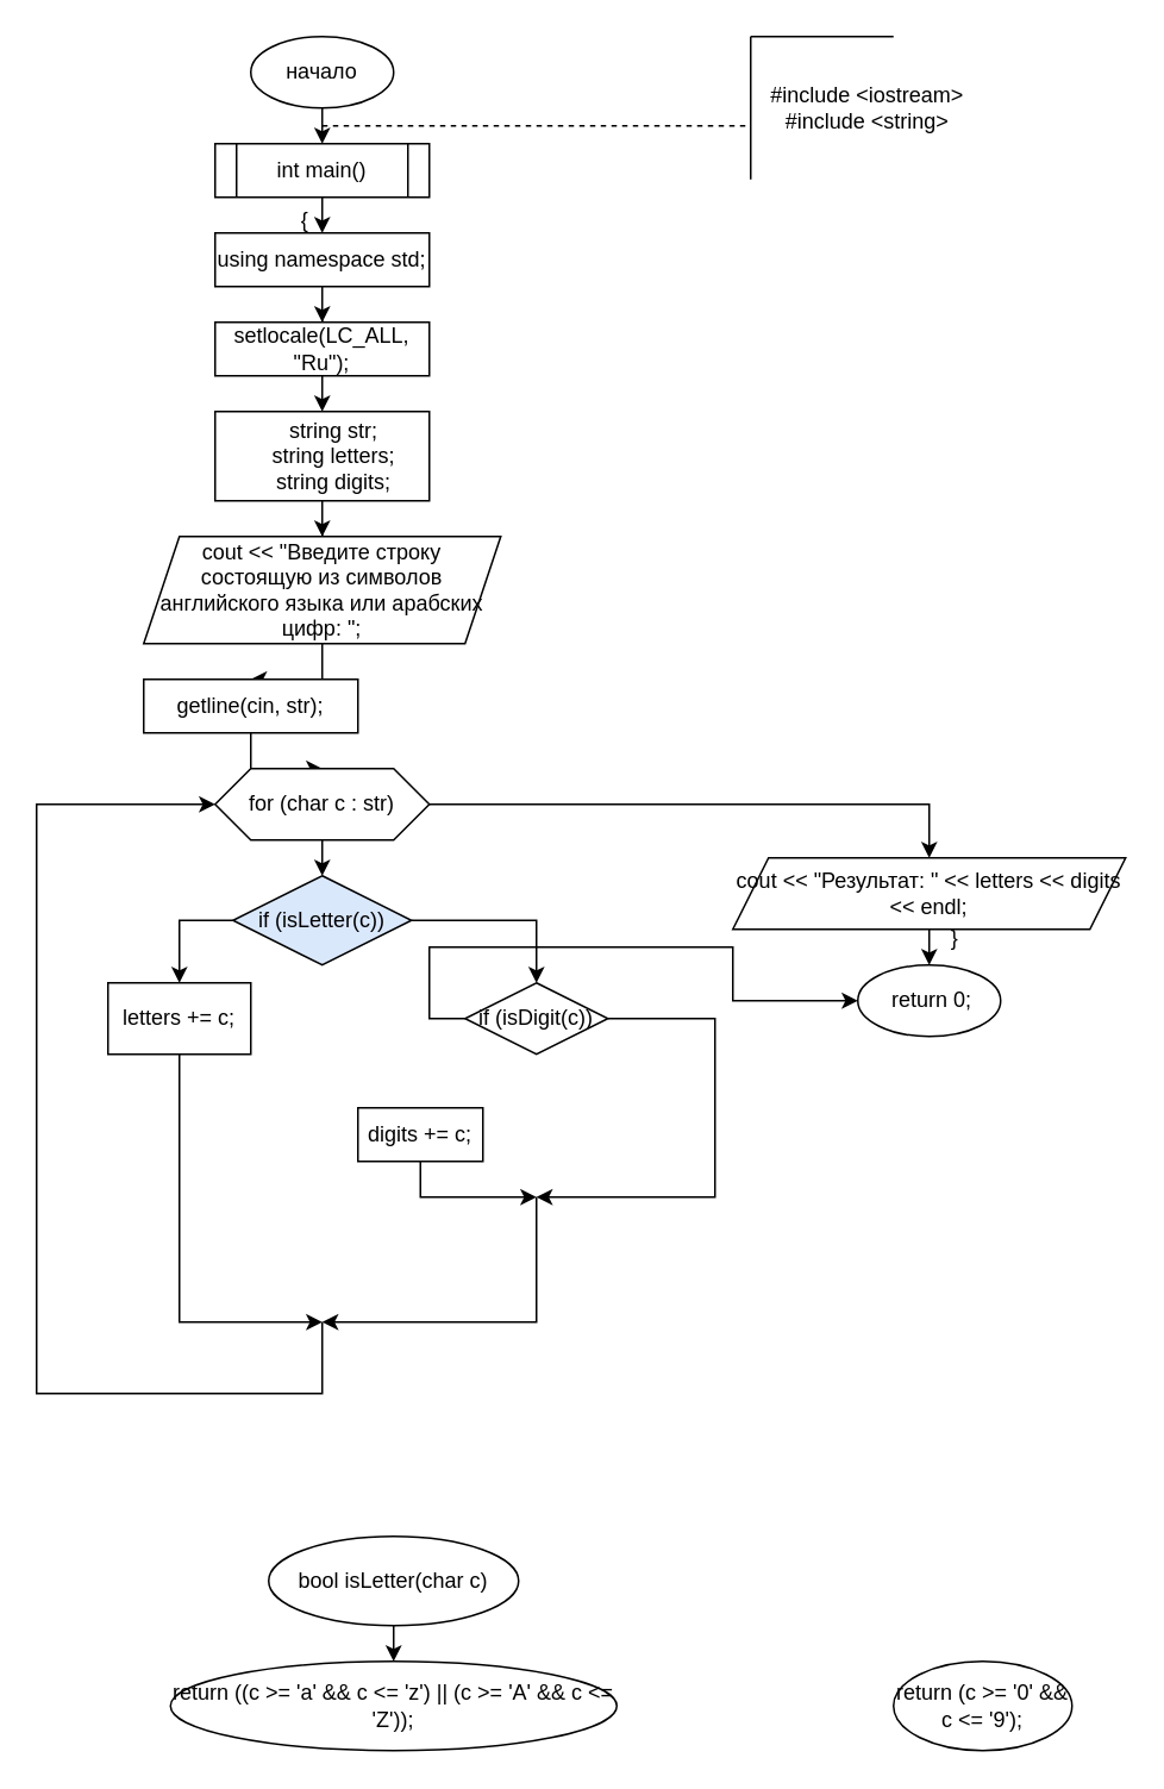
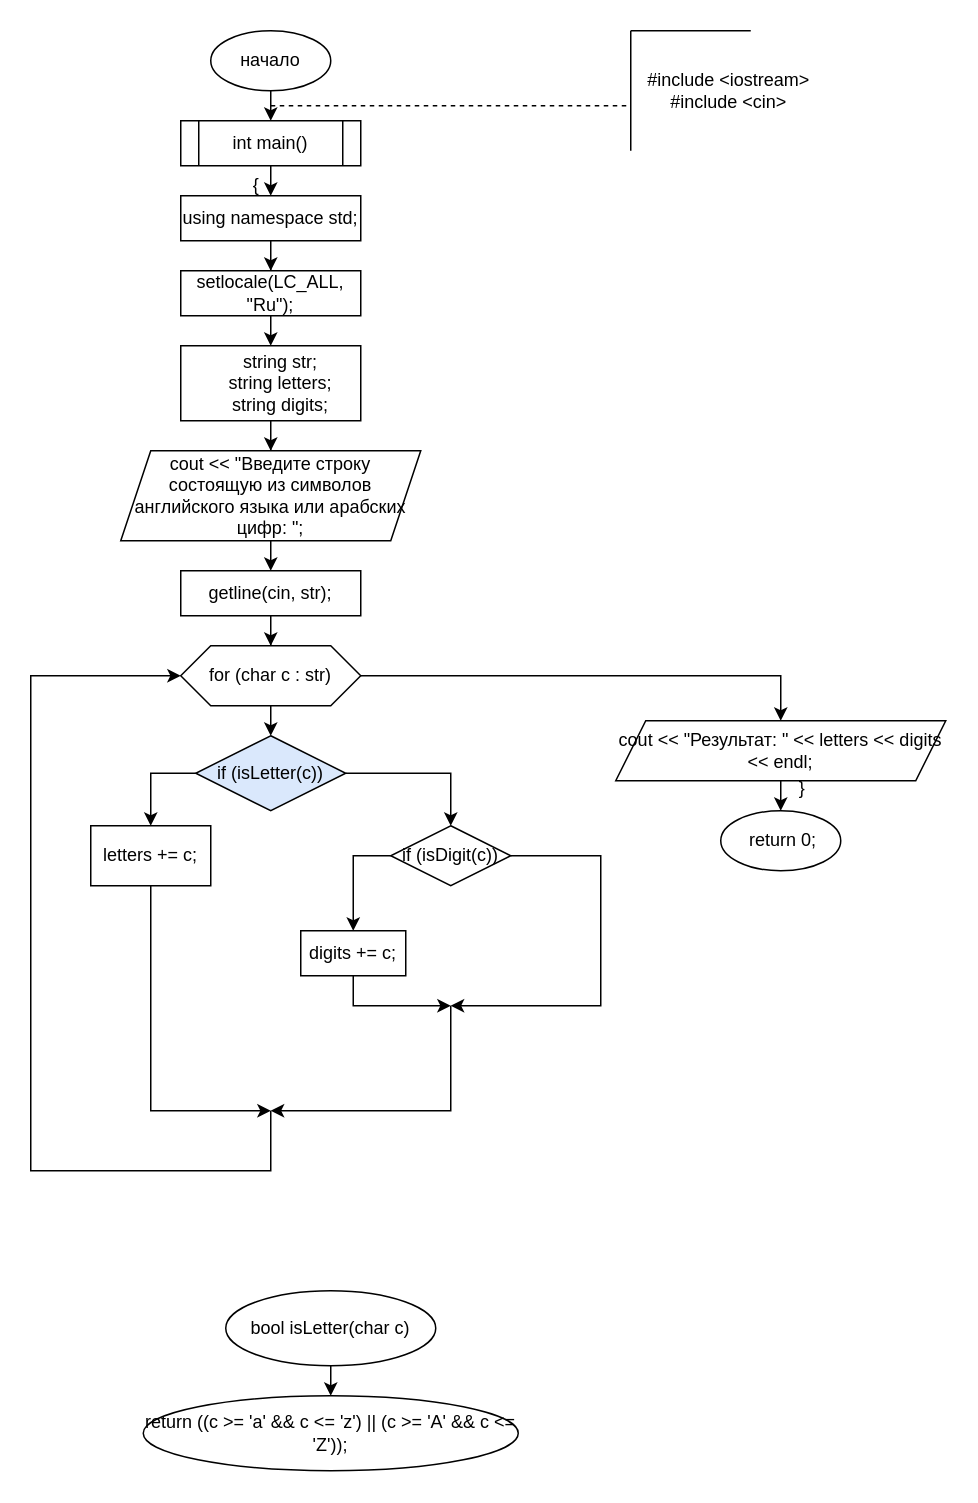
  <mxCell id="0" />
  <mxCell id="1" parent="0" />
  <mxCell id="2" style="edgeStyle=orthogonalEdgeStyle;rounded=0;orthogonalLoop=1;jettySize=auto;html=1;exitX=0.5;exitY=1;exitDx=0;exitDy=0;entryX=0.5;entryY=0;entryDx=0;entryDy=0;" edge="1" parent="1" source="3" target="5"><mxGeometry relative="1" as="geometry" /></mxCell>
  <mxCell id="3" value="начало" style="ellipse;whiteSpace=wrap;html=1;" vertex="1" parent="1"><mxGeometry x="140" y="20" width="80" height="40" as="geometry" /></mxCell>
  <mxCell id="4" style="edgeStyle=orthogonalEdgeStyle;rounded=0;orthogonalLoop=1;jettySize=auto;html=1;exitX=0.5;exitY=1;exitDx=0;exitDy=0;entryX=0.5;entryY=0;entryDx=0;entryDy=0;" edge="1" parent="1" source="5" target="11"><mxGeometry relative="1" as="geometry" /></mxCell>
  <mxCell id="5" value="int main()" style="shape=process;whiteSpace=wrap;html=1;backgroundOutline=1;" vertex="1" parent="1"><mxGeometry x="120" y="80" width="120" height="30" as="geometry" /></mxCell>
- <mxCell id="6" value="&lt;div&gt;#include &amp;lt;iostream&amp;gt;&lt;/div&gt;&lt;div&gt;#include &amp;lt;string&amp;gt;&lt;/div&gt;" style="text;html=1;align=center;verticalAlign=middle;resizable=0;points=[];autosize=1;strokeColor=none;fillColor=none;" vertex="1" parent="1"><mxGeometry x="420" y="40" width="130" height="40" as="geometry" /></mxCell>
+ <mxCell id="6" value="&lt;div&gt;#include &amp;lt;iostream&amp;gt;&lt;/div&gt;&lt;div&gt;#include &amp;lt;cin&amp;gt;&lt;/div&gt;" style="text;html=1;align=center;verticalAlign=middle;resizable=0;points=[];autosize=1;strokeColor=none;fillColor=none;" vertex="1" parent="1"><mxGeometry x="420" y="40" width="130" height="40" as="geometry" /></mxCell>
  <mxCell id="7" value="" style="endArrow=none;dashed=1;html=1;rounded=0;" edge="1" parent="1"><mxGeometry width="50" height="50" relative="1" as="geometry"><mxPoint x="180" y="70" as="sourcePoint" /><mxPoint x="420" y="70" as="targetPoint" /></mxGeometry></mxCell>
  <mxCell id="8" value="" style="endArrow=none;html=1;rounded=0;" edge="1" parent="1"><mxGeometry width="50" height="50" relative="1" as="geometry"><mxPoint x="420" y="100" as="sourcePoint" /><mxPoint x="420" y="20" as="targetPoint" /></mxGeometry></mxCell>
  <mxCell id="9" value="" style="endArrow=none;html=1;rounded=0;" edge="1" parent="1"><mxGeometry width="50" height="50" relative="1" as="geometry"><mxPoint x="500" y="20" as="sourcePoint" /><mxPoint x="420" y="20" as="targetPoint" /></mxGeometry></mxCell>
  <mxCell id="10" style="edgeStyle=orthogonalEdgeStyle;rounded=0;orthogonalLoop=1;jettySize=auto;html=1;exitX=0.5;exitY=1;exitDx=0;exitDy=0;" edge="1" parent="1" source="11" target="13"><mxGeometry relative="1" as="geometry" /></mxCell>
  <mxCell id="11" value="&lt;div&gt;using namespace std;&lt;/div&gt;" style="whiteSpace=wrap;html=1;" vertex="1" parent="1"><mxGeometry x="120" y="130" width="120" height="30" as="geometry" /></mxCell>
  <mxCell id="12" style="edgeStyle=orthogonalEdgeStyle;rounded=0;orthogonalLoop=1;jettySize=auto;html=1;exitX=0.5;exitY=1;exitDx=0;exitDy=0;entryX=0.5;entryY=0;entryDx=0;entryDy=0;" edge="1" parent="1" source="13" target="15"><mxGeometry relative="1" as="geometry" /></mxCell>
  <mxCell id="13" value="setlocale(LC_ALL, &quot;Ru&quot;);" style="whiteSpace=wrap;html=1;" vertex="1" parent="1"><mxGeometry x="120" y="180" width="120" height="30" as="geometry" /></mxCell>
  <mxCell id="14" style="edgeStyle=orthogonalEdgeStyle;rounded=0;orthogonalLoop=1;jettySize=auto;html=1;exitX=0.5;exitY=1;exitDx=0;exitDy=0;" edge="1" parent="1" source="15" target="17"><mxGeometry relative="1" as="geometry" /></mxCell>
  <mxCell id="15" value="&lt;div&gt;&amp;nbsp; &amp;nbsp; string str;&lt;/div&gt;&lt;div&gt;&amp;nbsp; &amp;nbsp; string letters;&lt;/div&gt;&lt;div&gt;&amp;nbsp; &amp;nbsp; string digits;&lt;/div&gt;" style="whiteSpace=wrap;html=1;" vertex="1" parent="1"><mxGeometry x="120" y="230" width="120" height="50" as="geometry" /></mxCell>
  <mxCell id="16" style="edgeStyle=orthogonalEdgeStyle;rounded=0;orthogonalLoop=1;jettySize=auto;html=1;exitX=0.5;exitY=1;exitDx=0;exitDy=0;entryX=0.5;entryY=0;entryDx=0;entryDy=0;" edge="1" parent="1" source="17" target="19"><mxGeometry relative="1" as="geometry" /></mxCell>
  <mxCell id="17" value="cout &amp;lt;&amp;lt; &quot;Введите строку состоящую из символов английского языка или арабских цифр: &quot;;" style="shape=parallelogram;perimeter=parallelogramPerimeter;whiteSpace=wrap;html=1;fixedSize=1;" vertex="1" parent="1"><mxGeometry x="80" y="300" width="200" height="60" as="geometry" /></mxCell>
  <mxCell id="18" style="edgeStyle=orthogonalEdgeStyle;rounded=0;orthogonalLoop=1;jettySize=auto;html=1;exitX=0.5;exitY=1;exitDx=0;exitDy=0;" edge="1" parent="1" source="19" target="22"><mxGeometry relative="1" as="geometry" /></mxCell>
- <mxCell id="19" value="getline(cin, str);" style="whiteSpace=wrap;html=1;" vertex="1" parent="1"><mxGeometry x="80" y="380" width="120" height="30" as="geometry" /></mxCell>
+ <mxCell id="19" value="getline(cin, str);" style="whiteSpace=wrap;html=1;" vertex="1" parent="1"><mxGeometry x="120" y="380" width="120" height="30" as="geometry" /></mxCell>
  <mxCell id="20" style="edgeStyle=orthogonalEdgeStyle;rounded=0;orthogonalLoop=1;jettySize=auto;html=1;exitX=0.5;exitY=1;exitDx=0;exitDy=0;entryX=0.5;entryY=0;entryDx=0;entryDy=0;" edge="1" parent="1" source="22" target="25"><mxGeometry relative="1" as="geometry" /></mxCell>
  <mxCell id="21" style="edgeStyle=orthogonalEdgeStyle;rounded=0;orthogonalLoop=1;jettySize=auto;html=1;exitX=1;exitY=0.5;exitDx=0;exitDy=0;entryX=0.5;entryY=0;entryDx=0;entryDy=0;" edge="1" parent="1" source="22" target="35"><mxGeometry relative="1" as="geometry" /></mxCell>
  <mxCell id="22" value="for (char c : str)" style="shape=hexagon;perimeter=hexagonPerimeter2;whiteSpace=wrap;html=1;fixedSize=1;" vertex="1" parent="1"><mxGeometry x="120" y="430" width="120" height="40" as="geometry" /></mxCell>
  <mxCell id="23" style="edgeStyle=orthogonalEdgeStyle;rounded=0;orthogonalLoop=1;jettySize=auto;html=1;exitX=0;exitY=0.5;exitDx=0;exitDy=0;entryX=0.5;entryY=0;entryDx=0;entryDy=0;" edge="1" parent="1" source="25" target="27"><mxGeometry relative="1" as="geometry" /></mxCell>
  <mxCell id="24" style="edgeStyle=orthogonalEdgeStyle;rounded=0;orthogonalLoop=1;jettySize=auto;html=1;exitX=1;exitY=0.5;exitDx=0;exitDy=0;entryX=0.5;entryY=0;entryDx=0;entryDy=0;" edge="1" parent="1" source="25" target="30"><mxGeometry relative="1" as="geometry" /></mxCell>
  <mxCell id="25" value="if (isLetter(c))" style="rhombus;whiteSpace=wrap;html=1;fillColor=#dae8fc;" vertex="1" parent="1"><mxGeometry x="130" y="490" width="100" height="50" as="geometry" /></mxCell>
  <mxCell id="26" style="edgeStyle=orthogonalEdgeStyle;rounded=0;orthogonalLoop=1;jettySize=auto;html=1;exitX=0.5;exitY=1;exitDx=0;exitDy=0;" edge="1" parent="1" source="27"><mxGeometry relative="1" as="geometry"><mxPoint x="180" y="740" as="targetPoint" /><Array as="points"><mxPoint x="100" y="740" /></Array></mxGeometry></mxCell>
  <mxCell id="27" value="letters += c;" style="whiteSpace=wrap;html=1;" vertex="1" parent="1"><mxGeometry x="60" y="550" width="80" height="40" as="geometry" /></mxCell>
- <mxCell id="28" style="edgeStyle=orthogonalEdgeStyle;rounded=0;orthogonalLoop=1;jettySize=auto;html=1;exitX=0;exitY=0.5;exitDx=0;exitDy=0;" edge="1" parent="1" source="30" target="36"><mxGeometry relative="1" as="geometry" /></mxCell>
+ <mxCell id="28" style="edgeStyle=orthogonalEdgeStyle;rounded=0;orthogonalLoop=1;jettySize=auto;html=1;exitX=0;exitY=0.5;exitDx=0;exitDy=0;entryX=0.5;entryY=0;entryDx=0;entryDy=0;" edge="1" parent="1" source="30" target="32"><mxGeometry relative="1" as="geometry" /></mxCell>
  <mxCell id="29" style="edgeStyle=orthogonalEdgeStyle;rounded=0;orthogonalLoop=1;jettySize=auto;html=1;exitX=1;exitY=0.5;exitDx=0;exitDy=0;" edge="1" parent="1" source="30"><mxGeometry relative="1" as="geometry"><mxPoint x="300" y="670" as="targetPoint" /><Array as="points"><mxPoint x="400" y="570" /><mxPoint x="400" y="670" /></Array></mxGeometry></mxCell>
  <mxCell id="30" value="if (isDigit(c))" style="rhombus;whiteSpace=wrap;html=1;" vertex="1" parent="1"><mxGeometry x="260" y="550" width="80" height="40" as="geometry" /></mxCell>
  <mxCell id="31" style="edgeStyle=orthogonalEdgeStyle;rounded=0;orthogonalLoop=1;jettySize=auto;html=1;exitX=0.5;exitY=1;exitDx=0;exitDy=0;" edge="1" parent="1" source="32"><mxGeometry relative="1" as="geometry"><mxPoint x="300" y="670" as="targetPoint" /><Array as="points"><mxPoint x="235" y="670" /></Array></mxGeometry></mxCell>
  <mxCell id="32" value="digits += c;" style="whiteSpace=wrap;html=1;" vertex="1" parent="1"><mxGeometry x="200" y="620" width="70" height="30" as="geometry" /></mxCell>
  <mxCell id="33" value="" style="endArrow=classic;html=1;rounded=0;" edge="1" parent="1"><mxGeometry width="50" height="50" relative="1" as="geometry"><mxPoint x="300" y="670" as="sourcePoint" /><mxPoint x="180" y="740" as="targetPoint" /><Array as="points"><mxPoint x="300" y="740" /></Array></mxGeometry></mxCell>
  <mxCell id="34" style="edgeStyle=orthogonalEdgeStyle;rounded=0;orthogonalLoop=1;jettySize=auto;html=1;exitX=0.5;exitY=1;exitDx=0;exitDy=0;entryX=0.5;entryY=0;entryDx=0;entryDy=0;" edge="1" parent="1" source="35" target="36"><mxGeometry relative="1" as="geometry" /></mxCell>
  <mxCell id="35" value="cout &amp;lt;&amp;lt; &quot;Результат: &quot; &amp;lt;&amp;lt; letters &amp;lt;&amp;lt; digits &amp;lt;&amp;lt; endl;" style="shape=parallelogram;perimeter=parallelogramPerimeter;whiteSpace=wrap;html=1;fixedSize=1;" vertex="1" parent="1"><mxGeometry x="410" y="480" width="220" height="40" as="geometry" /></mxCell>
  <mxCell id="36" value="&amp;nbsp;return 0;" style="ellipse;whiteSpace=wrap;html=1;" vertex="1" parent="1"><mxGeometry x="480" y="540" width="80" height="40" as="geometry" /></mxCell>
  <mxCell id="37" value="{" style="text;html=1;align=center;verticalAlign=middle;resizable=0;points=[];autosize=1;strokeColor=none;fillColor=none;" vertex="1" parent="1"><mxGeometry x="155" y="108" width="30" height="30" as="geometry" /></mxCell>
  <mxCell id="38" value="}" style="text;html=1;align=center;verticalAlign=middle;resizable=0;points=[];autosize=1;strokeColor=none;fillColor=none;" vertex="1" parent="1"><mxGeometry x="519" y="510" width="30" height="30" as="geometry" /></mxCell>
  <mxCell id="39" value="" style="endArrow=classic;html=1;rounded=0;entryX=0;entryY=0.5;entryDx=0;entryDy=0;" edge="1" parent="1" target="22"><mxGeometry width="50" height="50" relative="1" as="geometry"><mxPoint x="180" y="740" as="sourcePoint" /><mxPoint x="330" y="540" as="targetPoint" /><Array as="points"><mxPoint x="180" y="780" /><mxPoint x="20" y="780" /><mxPoint x="20" y="450" /></Array></mxGeometry></mxCell>
  <mxCell id="40" style="edgeStyle=orthogonalEdgeStyle;rounded=0;orthogonalLoop=1;jettySize=auto;html=1;exitX=0.5;exitY=1;exitDx=0;exitDy=0;entryX=0.5;entryY=0;entryDx=0;entryDy=0;" edge="1" parent="1" source="41" target="42"><mxGeometry relative="1" as="geometry" /></mxCell>
  <mxCell id="41" value="bool isLetter(char c)" style="ellipse;whiteSpace=wrap;html=1;" vertex="1" parent="1"><mxGeometry x="150" y="860" width="140" height="50" as="geometry" /></mxCell>
  <mxCell id="42" value="return ((c &amp;gt;= 'a' &amp;amp;&amp;amp; c &amp;lt;= 'z') || (c &amp;gt;= 'A' &amp;amp;&amp;amp; c &amp;lt;= 'Z'));" style="ellipse;whiteSpace=wrap;html=1;" vertex="1" parent="1"><mxGeometry x="95" y="930" width="250" height="50" as="geometry" /></mxCell>
- <mxCell id="43" value="return (c &amp;gt;= '0' &amp;amp;&amp;amp; c &amp;lt;= '9');" style="ellipse;whiteSpace=wrap;html=1;" vertex="1" parent="1"><mxGeometry x="500" y="930" width="100" height="50" as="geometry" /></mxCell>
